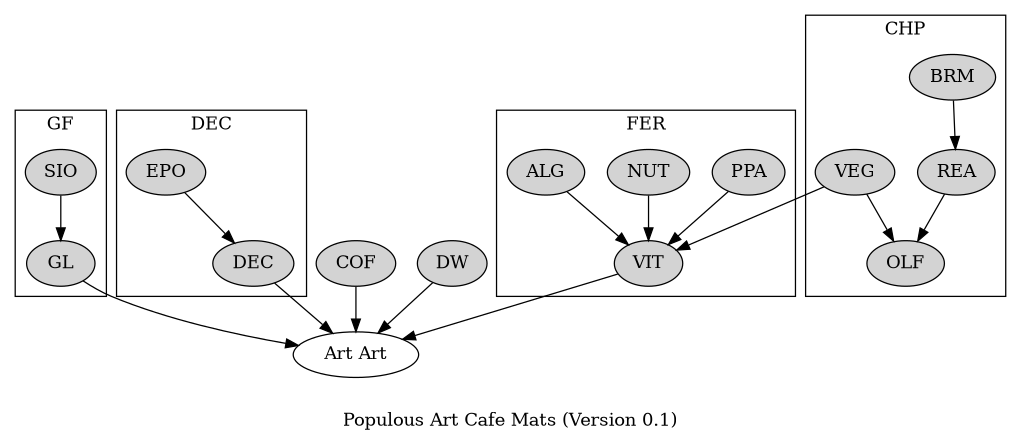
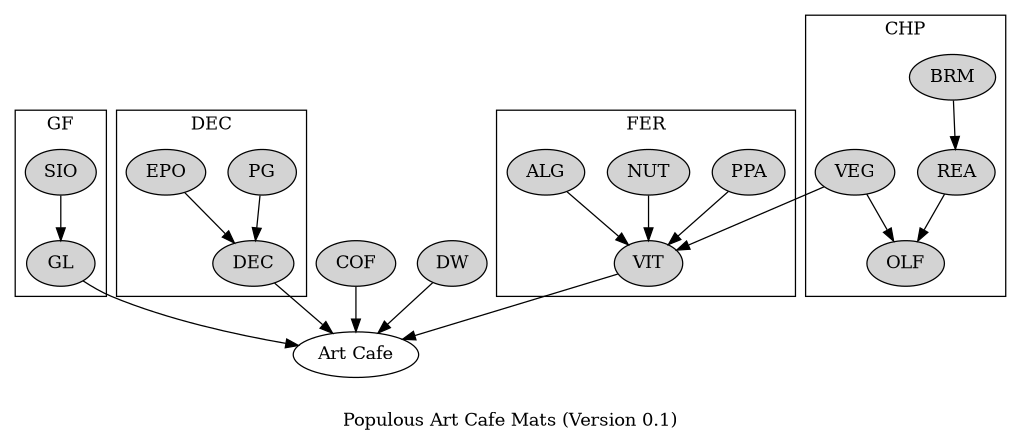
  digraph {
    label="Populous Art Cafe Mats (Version 0.1)"
    rankdir=TB
    node [fillcolor=lightgray style=filled]
    OLF
    VEG
    REA
    BRM
    VIT
    PPA
    NUT
    ALG
    GL
    SIO
    DEC
+   PG
    EPO
-   "Art Cafe" [fillcolor=white label="Art Art"]
+   "Art Cafe" [fillcolor=white]
    COF
    DW
    subgraph cluster_1 {
      label=CHP
      OLF
      VEG
      REA
      BRM
    }
    subgraph cluster_2 {
      label=FER
      VIT
      PPA
      NUT
      ALG
    }
    subgraph cluster_3 {
      label=GF
      GL
      SIO
    }
    subgraph cluster_4 {
      label=DEC
      DEC
+     PG
      EPO
    }
    VEG -> OLF
    VEG -> VIT
    REA -> OLF
    BRM -> REA
    VIT -> "Art Cafe"
    PPA -> VIT
    NUT -> VIT
    ALG -> VIT
    GL -> "Art Cafe"
    SIO -> GL
    DEC -> "Art Cafe"
+   PG -> DEC
    EPO -> DEC
    COF -> "Art Cafe"
    DW -> "Art Cafe"
  }
